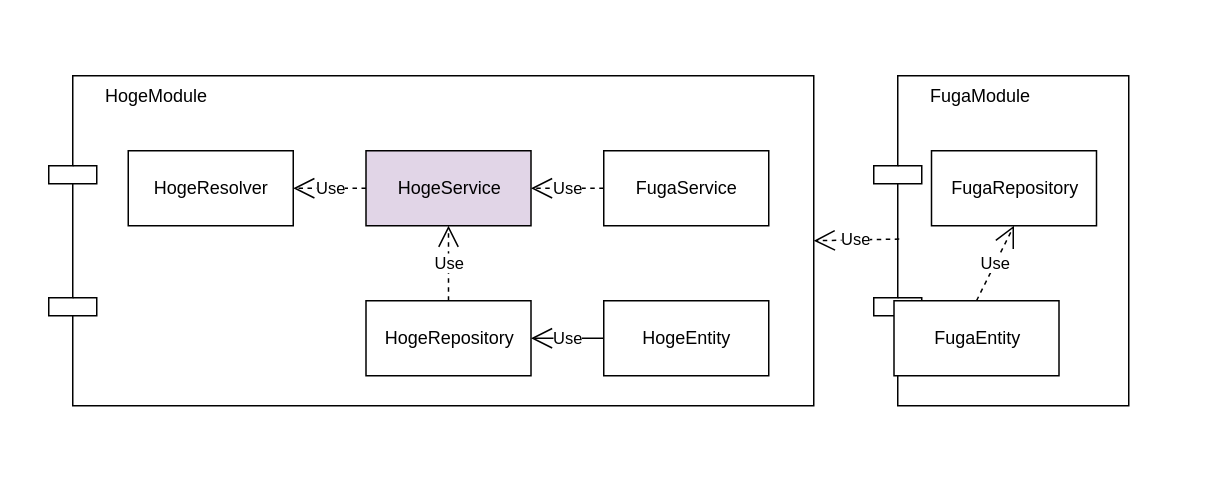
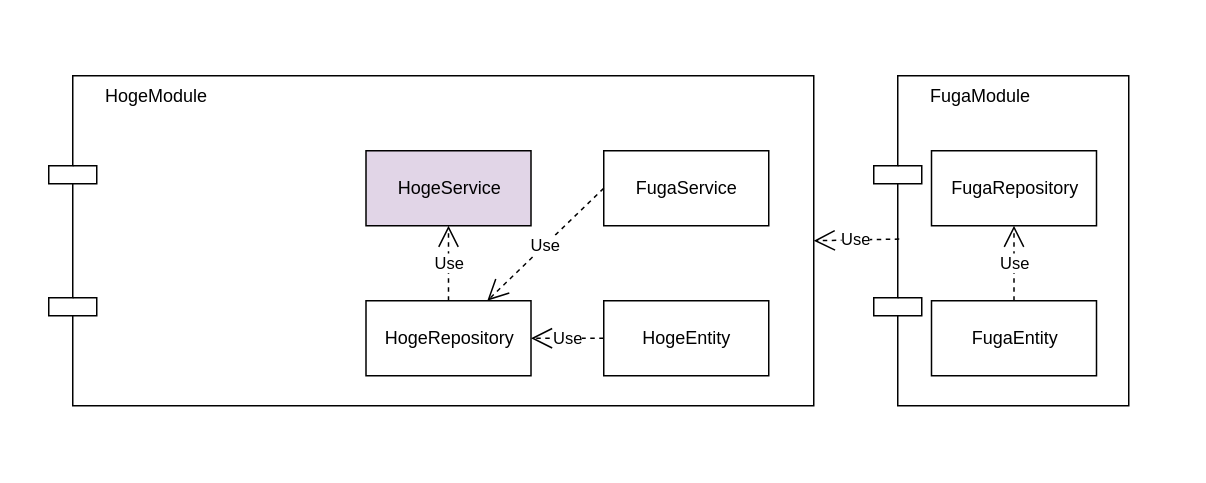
  <mxCell id="0" />
  <mxCell id="1" parent="0" />
  <mxCell id="2" value="FugaModule" style="shape=component;align=left;spacingLeft=36;horizontal=1;verticalAlign=top;" parent="1" vertex="1"><mxGeometry x="582" y="50" width="170" height="220" as="geometry" /></mxCell>
  <mxCell id="3" value="HogeModule" style="shape=component;align=left;spacingLeft=36;horizontal=1;verticalAlign=top;" parent="1" vertex="1"><mxGeometry x="32" y="50" width="510" height="220" as="geometry" /></mxCell>
  <mxCell id="4" value="HogeService" style="html=1;fillColor=#e1d5e7;" parent="1" vertex="1"><mxGeometry x="243.5" y="100" width="110" height="50" as="geometry" /></mxCell>
  <mxCell id="5" value="FugaService" style="html=1;" parent="1" vertex="1"><mxGeometry x="402" y="100" width="110" height="50" as="geometry" /></mxCell>
  <mxCell id="6" value="FugaRepository" style="html=1;" parent="1" vertex="1"><mxGeometry x="620.5" y="100" width="110" height="50" as="geometry" /></mxCell>
  <mxCell id="7" value="HogeRepository" style="html=1;" parent="1" vertex="1"><mxGeometry x="243.5" y="200" width="110" height="50" as="geometry" /></mxCell>
  <mxCell id="8" value="Use" style="endArrow=open;endSize=12;dashed=1;html=1;exitX=0.5;exitY=0;exitDx=0;exitDy=0;entryX=0.5;entryY=1;entryDx=0;entryDy=0;" parent="1" source="7" target="4" edge="1"><mxGeometry width="160" relative="1" as="geometry"><mxPoint x="102" y="250" as="sourcePoint" /><mxPoint x="262" y="250" as="targetPoint" /></mxGeometry></mxCell>
  <mxCell id="9" value="HogeEntity" style="html=1;" parent="1" vertex="1"><mxGeometry x="402" y="200" width="110" height="50" as="geometry" /></mxCell>
- <mxCell id="10" value="FugaEntity" style="html=1;" parent="1" vertex="1"><mxGeometry x="595.5" y="200" width="110" height="50" as="geometry" /></mxCell>
- <mxCell id="11" value="Use" style="endArrow=open;endSize=12;dashed=0;html=1;exitX=0;exitY=0.5;exitDx=0;exitDy=0;entryX=1;entryY=0.5;entryDx=0;entryDy=0;" parent="1" source="9" target="7" edge="1"><mxGeometry width="160" relative="1" as="geometry"><mxPoint x="307" y="200" as="sourcePoint" /><mxPoint x="307" y="160" as="targetPoint" /></mxGeometry></mxCell>
+ <mxCell id="10" value="FugaEntity" style="html=1;" parent="1" vertex="1"><mxGeometry x="620.5" y="200" width="110" height="50" as="geometry" /></mxCell>
+ <mxCell id="11" value="Use" style="endArrow=open;endSize=12;dashed=1;html=1;exitX=0;exitY=0.5;exitDx=0;exitDy=0;entryX=1;entryY=0.5;entryDx=0;entryDy=0;" parent="1" source="9" target="7" edge="1"><mxGeometry width="160" relative="1" as="geometry"><mxPoint x="307" y="200" as="sourcePoint" /><mxPoint x="307" y="160" as="targetPoint" /></mxGeometry></mxCell>
  <mxCell id="12" value="Use" style="endArrow=open;endSize=12;dashed=1;html=1;exitX=0.5;exitY=0;exitDx=0;exitDy=0;entryX=0.5;entryY=1;entryDx=0;entryDy=0;" parent="1" source="10" target="6" edge="1"><mxGeometry width="160" relative="1" as="geometry"><mxPoint x="545.5" y="190" as="sourcePoint" /><mxPoint x="545.5" y="150" as="targetPoint" /></mxGeometry></mxCell>
- <mxCell id="13" value="HogeResolver" style="html=1;" parent="1" vertex="1"><mxGeometry x="85" y="100" width="110" height="50" as="geometry" /></mxCell>
- <mxCell id="14" value="Use" style="endArrow=open;endSize=12;dashed=1;html=1;exitX=0;exitY=0.5;exitDx=0;exitDy=0;entryX=1;entryY=0.5;entryDx=0;entryDy=0;" parent="1" source="4" target="13" edge="1"><mxGeometry width="160" relative="1" as="geometry"><mxPoint x="327" y="210" as="sourcePoint" /><mxPoint x="328.5" y="160" as="targetPoint" /></mxGeometry></mxCell>
  <mxCell id="15" value="Use" style="endArrow=open;endSize=12;dashed=1;html=1;exitX=0.1;exitY=0.495;exitDx=0;exitDy=0;entryX=1;entryY=0.5;entryDx=0;entryDy=0;exitPerimeter=0;" parent="1" source="2" target="3" edge="1"><mxGeometry width="160" relative="1" as="geometry"><mxPoint x="655.5" y="220" as="sourcePoint" /><mxPoint x="532" y="130" as="targetPoint" /></mxGeometry></mxCell>
- <mxCell id="16" value="Use" style="endArrow=open;endSize=12;dashed=1;html=1;exitX=0;exitY=0.5;exitDx=0;exitDy=0;entryX=1;entryY=0.5;entryDx=0;entryDy=0;" parent="1" source="5" target="4" edge="1"><mxGeometry width="160" relative="1" as="geometry"><mxPoint x="412" y="235" as="sourcePoint" /><mxPoint x="360" y="235" as="targetPoint" /></mxGeometry></mxCell>
+ <mxCell id="16" value="Use" style="endArrow=open;endSize=12;dashed=1;html=1;exitX=0;exitY=0.5;exitDx=0;exitDy=0;" parent="1" source="5" target="7" edge="1"><mxGeometry width="160" relative="1" as="geometry"><mxPoint x="412" y="235" as="sourcePoint" /><mxPoint x="360" y="235" as="targetPoint" /></mxGeometry></mxCell>
  <mxCell id="17" value="" style="rounded=0;whiteSpace=wrap;html=1;fillColor=none;strokeColor=none;" parent="1" vertex="1"><mxGeometry x="20" y="20" width="762" height="280" as="geometry" /></mxCell>
